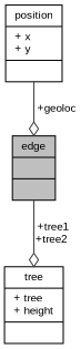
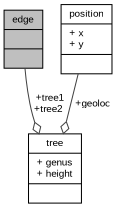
  digraph {
    fontname="Liberation Sans"
    node [color=black fillcolor=white fontname="Liberation Sans" fontsize=10 shape=record style=filled]
    edge [arrowhead=odiamond color=grey25 fontname="Liberation Sans" fontsize=10 labelfontname=Helvetica labelfontsize=10 style=solid]
    n1 [fillcolor=grey75 fontcolor=black height=0.2 label="{edge\n||}" width=0.4]
-   n2 [height=0.2 label="{tree\n|+ tree\l+ height\l|}" width=0.4]
+   n2 [height=0.2 label="{tree\n|+ genus\l+ height\l|}" width=0.4]
    n3 [height=0.2 label="{position\n|+ x\l+ y\l|}" width=0.4]
    n1 -> n2 [label=" +tree1\n+tree2"]
-   n3 -> n1 [label=" +geoloc"]
+   n3 -> n2 [label=" +geoloc"]
  }
